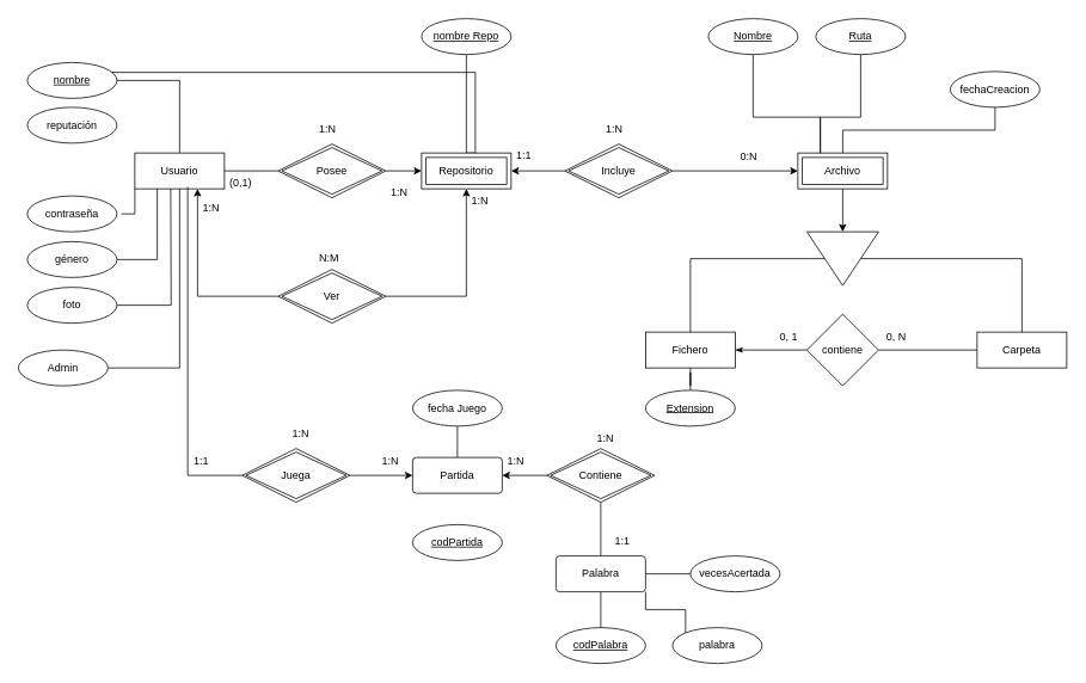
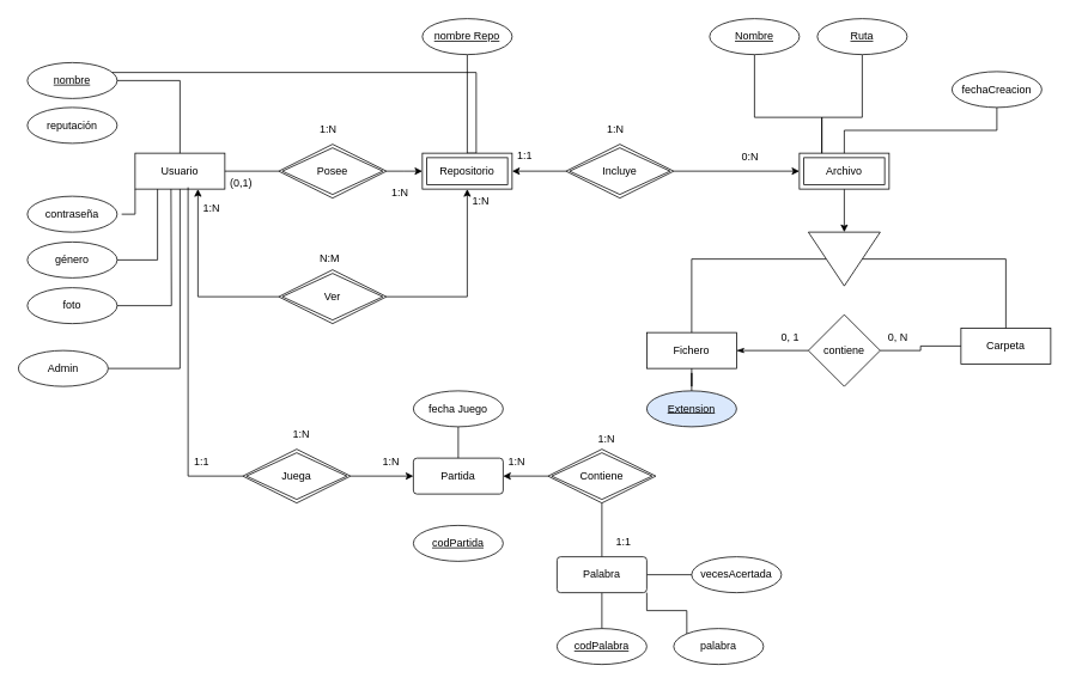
  <mxCell id="0" />
  <mxCell id="1" parent="0" />
  <mxCell id="2" style="edgeStyle=orthogonalEdgeStyle;rounded=0;orthogonalLoop=1;jettySize=auto;html=1;entryX=0;entryY=0.5;entryDx=0;entryDy=0;endArrow=none;endFill=0;startArrow=classic;startFill=1;" edge="1" parent="1" source="3" target="21"><mxGeometry relative="1" as="geometry"><Array as="points"><mxPoint x="220" y="330" /></Array></mxGeometry></mxCell>
  <mxCell id="3" value="Usuario" style="whiteSpace=wrap;html=1;align=center;" vertex="1" parent="1"><mxGeometry x="150" y="170" width="100" height="40" as="geometry" /></mxCell>
  <mxCell id="4" style="edgeStyle=orthogonalEdgeStyle;rounded=0;orthogonalLoop=1;jettySize=auto;html=1;endArrow=none;endFill=0;" edge="1" parent="1" source="6" target="3"><mxGeometry relative="1" as="geometry" /></mxCell>
  <mxCell id="5" style="edgeStyle=orthogonalEdgeStyle;rounded=0;orthogonalLoop=1;jettySize=auto;html=1;entryX=0.5;entryY=0;entryDx=0;entryDy=0;endArrow=none;endFill=0;" edge="1" parent="1" source="6" target="25"><mxGeometry relative="1" as="geometry"><Array as="points"><mxPoint x="530" y="80" /><mxPoint x="530" y="170" /></Array></mxGeometry></mxCell>
  <mxCell id="6" value="nombre" style="ellipse;whiteSpace=wrap;html=1;align=center;fontStyle=4;" vertex="1" parent="1"><mxGeometry x="30" y="69" width="100" height="40" as="geometry" /></mxCell>
  <mxCell id="7" value="reputación" style="ellipse;whiteSpace=wrap;html=1;align=center;" vertex="1" parent="1"><mxGeometry x="30" y="119" width="100" height="40" as="geometry" /></mxCell>
  <mxCell id="8" value="" style="edgeStyle=orthogonalEdgeStyle;rounded=0;orthogonalLoop=1;jettySize=auto;html=1;entryX=0;entryY=1;entryDx=0;entryDy=0;endArrow=none;endFill=0;" edge="1" parent="1" target="3"><mxGeometry relative="1" as="geometry"><mxPoint x="135" y="238" as="sourcePoint" /><mxPoint x="155" y="220" as="targetPoint" /></mxGeometry></mxCell>
  <mxCell id="9" value="contraseña" style="ellipse;whiteSpace=wrap;html=1;align=center;" vertex="1" parent="1"><mxGeometry x="30" y="218" width="100" height="40" as="geometry" /></mxCell>
  <mxCell id="10" style="edgeStyle=orthogonalEdgeStyle;rounded=0;orthogonalLoop=1;jettySize=auto;html=1;entryX=0.25;entryY=1;entryDx=0;entryDy=0;endArrow=none;endFill=0;" edge="1" parent="1" source="11" target="3"><mxGeometry relative="1" as="geometry"><mxPoint x="220" y="220" as="targetPoint" /></mxGeometry></mxCell>
  <mxCell id="11" value="género" style="ellipse;whiteSpace=wrap;html=1;align=center;" vertex="1" parent="1"><mxGeometry x="30" y="269" width="100" height="40" as="geometry" /></mxCell>
  <mxCell id="12" style="edgeStyle=orthogonalEdgeStyle;rounded=0;orthogonalLoop=1;jettySize=auto;html=1;endArrow=none;endFill=0;" edge="1" parent="1" source="13"><mxGeometry relative="1" as="geometry"><mxPoint x="190" y="210" as="targetPoint" /></mxGeometry></mxCell>
  <mxCell id="13" value="foto" style="ellipse;whiteSpace=wrap;html=1;align=center;" vertex="1" parent="1"><mxGeometry x="30" y="320" width="100" height="40" as="geometry" /></mxCell>
  <mxCell id="14" style="edgeStyle=orthogonalEdgeStyle;rounded=0;orthogonalLoop=1;jettySize=auto;html=1;entryX=1;entryY=0.5;entryDx=0;entryDy=0;startArrow=classic;startFill=1;endArrow=none;endFill=0;" edge="1" parent="1" target="21"><mxGeometry relative="1" as="geometry"><mxPoint x="520" y="210" as="sourcePoint" /><Array as="points"><mxPoint x="520" y="330" /></Array></mxGeometry></mxCell>
  <mxCell id="15" style="edgeStyle=orthogonalEdgeStyle;rounded=0;orthogonalLoop=1;jettySize=auto;html=1;entryX=0;entryY=0.5;entryDx=0;entryDy=0;" edge="1" parent="1" source="17"><mxGeometry relative="1" as="geometry"><mxPoint x="470" y="190" as="targetPoint" /></mxGeometry></mxCell>
  <mxCell id="16" style="edgeStyle=orthogonalEdgeStyle;rounded=0;orthogonalLoop=1;jettySize=auto;html=1;entryX=1;entryY=0.5;entryDx=0;entryDy=0;endArrow=none;endFill=0;" edge="1" parent="1" source="17" target="3"><mxGeometry relative="1" as="geometry" /></mxCell>
  <mxCell id="17" value="Posee" style="shape=rhombus;double=1;perimeter=rhombusPerimeter;whiteSpace=wrap;html=1;align=center;" vertex="1" parent="1"><mxGeometry x="310" y="160" width="120" height="60" as="geometry" /></mxCell>
  <mxCell id="18" value="1:N" style="text;strokeColor=none;fillColor=none;spacingLeft=4;spacingRight=4;overflow=hidden;rotatable=0;points=[[0,0.5],[1,0.5]];portConstraint=eastwest;fontSize=12;whiteSpace=wrap;html=1;" vertex="1" parent="1"><mxGeometry x="350" y="130" width="40" height="30" as="geometry" /></mxCell>
  <mxCell id="19" value="(0,1)" style="text;strokeColor=none;fillColor=none;spacingLeft=4;spacingRight=4;overflow=hidden;rotatable=0;points=[[0,0.5],[1,0.5]];portConstraint=eastwest;fontSize=12;whiteSpace=wrap;html=1;" vertex="1" parent="1"><mxGeometry x="250" y="190" width="40" height="30" as="geometry" /></mxCell>
  <mxCell id="20" value="1:N" style="text;strokeColor=none;fillColor=none;spacingLeft=4;spacingRight=4;overflow=hidden;rotatable=0;points=[[0,0.5],[1,0.5]];portConstraint=eastwest;fontSize=12;whiteSpace=wrap;html=1;" vertex="1" parent="1"><mxGeometry x="430" y="200" width="40" height="30" as="geometry" /></mxCell>
  <mxCell id="21" value="Ver" style="shape=rhombus;double=1;perimeter=rhombusPerimeter;whiteSpace=wrap;html=1;align=center;" vertex="1" parent="1"><mxGeometry x="310" y="300" width="120" height="60" as="geometry" /></mxCell>
  <mxCell id="22" value="1:N" style="text;strokeColor=none;fillColor=none;spacingLeft=4;spacingRight=4;overflow=hidden;rotatable=0;points=[[0,0.5],[1,0.5]];portConstraint=eastwest;fontSize=12;whiteSpace=wrap;html=1;" vertex="1" parent="1"><mxGeometry x="520" y="209" width="40" height="30" as="geometry" /></mxCell>
  <mxCell id="23" value="1:N" style="text;strokeColor=none;fillColor=none;spacingLeft=4;spacingRight=4;overflow=hidden;rotatable=0;points=[[0,0.5],[1,0.5]];portConstraint=eastwest;fontSize=12;whiteSpace=wrap;html=1;" vertex="1" parent="1"><mxGeometry x="220" y="218" width="40" height="30" as="geometry" /></mxCell>
  <mxCell id="24" value="N:M" style="text;strokeColor=none;fillColor=none;spacingLeft=4;spacingRight=4;overflow=hidden;rotatable=0;points=[[0,0.5],[1,0.5]];portConstraint=eastwest;fontSize=12;whiteSpace=wrap;html=1;" vertex="1" parent="1"><mxGeometry x="350" y="274" width="40" height="30" as="geometry" /></mxCell>
  <mxCell id="25" value="Repositorio" style="shape=ext;margin=3;double=1;whiteSpace=wrap;html=1;align=center;" vertex="1" parent="1"><mxGeometry x="470" y="170" width="100" height="40" as="geometry" /></mxCell>
  <mxCell id="26" style="edgeStyle=orthogonalEdgeStyle;rounded=0;orthogonalLoop=1;jettySize=auto;html=1;entryX=0.5;entryY=0;entryDx=0;entryDy=0;endArrow=none;endFill=0;" edge="1" parent="1" source="27" target="25"><mxGeometry relative="1" as="geometry" /></mxCell>
  <mxCell id="27" value="nombre Repo" style="ellipse;whiteSpace=wrap;html=1;align=center;fontStyle=4;" vertex="1" parent="1"><mxGeometry x="470" y="20" width="100" height="40" as="geometry" /></mxCell>
  <mxCell id="28" style="edgeStyle=orthogonalEdgeStyle;rounded=0;orthogonalLoop=1;jettySize=auto;html=1;entryX=0.5;entryY=1;entryDx=0;entryDy=0;endArrow=none;endFill=0;" edge="1" parent="1" source="29" target="3"><mxGeometry relative="1" as="geometry" /></mxCell>
  <mxCell id="29" value="Admin" style="ellipse;whiteSpace=wrap;html=1;align=center;" vertex="1" parent="1"><mxGeometry x="20" y="390" width="100" height="40" as="geometry" /></mxCell>
  <mxCell id="30" style="edgeStyle=orthogonalEdgeStyle;rounded=0;orthogonalLoop=1;jettySize=auto;html=1;endArrow=classic;endFill=1;exitX=1;exitY=0.5;exitDx=0;exitDy=0;entryX=0;entryY=0.5;entryDx=0;entryDy=0;" edge="1" parent="1" source="35" target="70"><mxGeometry relative="1" as="geometry"><Array as="points" /><mxPoint x="850.165" y="289.248" as="sourcePoint" /><mxPoint x="880" y="190" as="targetPoint" /></mxGeometry></mxCell>
  <mxCell id="31" value="" style="edgeStyle=orthogonalEdgeStyle;rounded=0;orthogonalLoop=1;jettySize=auto;html=1;endArrow=none;endFill=0;startArrow=classicThin;startFill=1;entryX=0;entryY=0.5;entryDx=0;entryDy=0;" edge="1" parent="1" source="32" target="58"><mxGeometry relative="1" as="geometry" /></mxCell>
  <mxCell id="32" value="Fichero" style="whiteSpace=wrap;html=1;align=center;" vertex="1" parent="1"><mxGeometry x="720" y="370" width="100" height="40" as="geometry" /></mxCell>
- <mxCell id="33" value="Carpeta" style="whiteSpace=wrap;html=1;align=center;" vertex="1" parent="1"><mxGeometry x="1090" y="370" width="100" height="40" as="geometry" /></mxCell>
+ <mxCell id="33" value="Carpeta" style="whiteSpace=wrap;html=1;align=center;" vertex="1" parent="1"><mxGeometry x="1070" y="365" width="100" height="40" as="geometry" /></mxCell>
  <mxCell id="34" style="edgeStyle=orthogonalEdgeStyle;rounded=0;orthogonalLoop=1;jettySize=auto;html=1;entryX=1;entryY=0.5;entryDx=0;entryDy=0;" edge="1" parent="1" source="35" target="25"><mxGeometry relative="1" as="geometry" /></mxCell>
  <mxCell id="35" value="Incluye" style="shape=rhombus;double=1;perimeter=rhombusPerimeter;whiteSpace=wrap;html=1;align=center;" vertex="1" parent="1"><mxGeometry x="630" y="160" width="120" height="60" as="geometry" /></mxCell>
  <mxCell id="36" value="0:N" style="text;strokeColor=none;fillColor=none;spacingLeft=4;spacingRight=4;overflow=hidden;rotatable=0;points=[[0,0.5],[1,0.5]];portConstraint=eastwest;fontSize=12;whiteSpace=wrap;html=1;" vertex="1" parent="1"><mxGeometry x="820" y="160" width="40" height="30" as="geometry" /></mxCell>
  <mxCell id="37" value="1:1" style="text;strokeColor=none;fillColor=none;spacingLeft=4;spacingRight=4;overflow=hidden;rotatable=0;points=[[0,0.5],[1,0.5]];portConstraint=eastwest;fontSize=12;whiteSpace=wrap;html=1;" vertex="1" parent="1"><mxGeometry x="570" y="159" width="40" height="30" as="geometry" /></mxCell>
  <mxCell id="38" value="1:N" style="text;strokeColor=none;fillColor=none;spacingLeft=4;spacingRight=4;overflow=hidden;rotatable=0;points=[[0,0.5],[1,0.5]];portConstraint=eastwest;fontSize=12;whiteSpace=wrap;html=1;" vertex="1" parent="1"><mxGeometry x="670" y="130" width="40" height="30" as="geometry" /></mxCell>
  <mxCell id="39" style="edgeStyle=orthogonalEdgeStyle;rounded=0;orthogonalLoop=1;jettySize=auto;html=1;exitX=0.5;exitY=0;exitDx=0;exitDy=0;entryX=0.5;entryY=1;entryDx=0;entryDy=0;endArrow=none;endFill=0;" edge="1" parent="1" source="40" target="69"><mxGeometry relative="1" as="geometry" /></mxCell>
  <mxCell id="40" value="Partida" style="rounded=1;arcSize=10;whiteSpace=wrap;html=1;align=center;" vertex="1" parent="1"><mxGeometry x="460" y="510" width="100" height="40" as="geometry" /></mxCell>
  <mxCell id="41" style="edgeStyle=orthogonalEdgeStyle;rounded=0;orthogonalLoop=1;jettySize=auto;html=1;entryX=0;entryY=0.5;entryDx=0;entryDy=0;endArrow=classic;endFill=1;" edge="1" parent="1" source="42" target="40"><mxGeometry relative="1" as="geometry" /></mxCell>
  <mxCell id="42" value="Juega" style="shape=rhombus;double=1;perimeter=rhombusPerimeter;whiteSpace=wrap;html=1;align=center;" vertex="1" parent="1"><mxGeometry x="270" y="500" width="120" height="60" as="geometry" /></mxCell>
  <mxCell id="43" style="edgeStyle=orthogonalEdgeStyle;rounded=0;orthogonalLoop=1;jettySize=auto;html=1;entryX=0.59;entryY=0.95;entryDx=0;entryDy=0;entryPerimeter=0;endArrow=none;endFill=0;" edge="1" parent="1" source="42" target="3"><mxGeometry relative="1" as="geometry" /></mxCell>
  <mxCell id="44" value="1:N" style="text;strokeColor=none;fillColor=none;spacingLeft=4;spacingRight=4;overflow=hidden;rotatable=0;points=[[0,0.5],[1,0.5]];portConstraint=eastwest;fontSize=12;whiteSpace=wrap;html=1;" vertex="1" parent="1"><mxGeometry x="420" y="500" width="40" height="30" as="geometry" /></mxCell>
  <mxCell id="45" value="1:1" style="text;strokeColor=none;fillColor=none;spacingLeft=4;spacingRight=4;overflow=hidden;rotatable=0;points=[[0,0.5],[1,0.5]];portConstraint=eastwest;fontSize=12;whiteSpace=wrap;html=1;" vertex="1" parent="1"><mxGeometry x="210" y="500" width="40" height="30" as="geometry" /></mxCell>
  <mxCell id="46" value="1:N" style="text;strokeColor=none;fillColor=none;spacingLeft=4;spacingRight=4;overflow=hidden;rotatable=0;points=[[0,0.5],[1,0.5]];portConstraint=eastwest;fontSize=12;whiteSpace=wrap;html=1;" vertex="1" parent="1"><mxGeometry x="320" y="470" width="40" height="30" as="geometry" /></mxCell>
  <mxCell id="47" style="edgeStyle=orthogonalEdgeStyle;rounded=0;orthogonalLoop=1;jettySize=auto;html=1;entryX=1;entryY=0.5;entryDx=0;entryDy=0;" edge="1" parent="1" source="49" target="40"><mxGeometry relative="1" as="geometry" /></mxCell>
  <mxCell id="48" style="edgeStyle=orthogonalEdgeStyle;rounded=0;orthogonalLoop=1;jettySize=auto;html=1;entryX=0.5;entryY=0;entryDx=0;entryDy=0;endArrow=none;endFill=0;" edge="1" parent="1" source="49" target="53"><mxGeometry relative="1" as="geometry" /></mxCell>
  <mxCell id="49" value="Contiene" style="shape=rhombus;double=1;perimeter=rhombusPerimeter;whiteSpace=wrap;html=1;align=center;" vertex="1" parent="1"><mxGeometry x="610" y="500" width="120" height="60" as="geometry" /></mxCell>
  <mxCell id="50" style="edgeStyle=orthogonalEdgeStyle;rounded=0;orthogonalLoop=1;jettySize=auto;html=1;entryX=0.5;entryY=0;entryDx=0;entryDy=0;endArrow=none;endFill=0;" edge="1" parent="1" source="53" target="66"><mxGeometry relative="1" as="geometry" /></mxCell>
  <mxCell id="51" style="edgeStyle=orthogonalEdgeStyle;rounded=0;orthogonalLoop=1;jettySize=auto;html=1;entryX=0;entryY=0.5;entryDx=0;entryDy=0;endArrow=none;endFill=0;" edge="1" parent="1" source="53" target="67"><mxGeometry relative="1" as="geometry" /></mxCell>
  <mxCell id="52" style="edgeStyle=orthogonalEdgeStyle;rounded=0;orthogonalLoop=1;jettySize=auto;html=1;exitX=1;exitY=1;exitDx=0;exitDy=0;entryX=0;entryY=0;entryDx=0;entryDy=0;endArrow=none;endFill=0;" edge="1" parent="1" source="53" target="68"><mxGeometry relative="1" as="geometry" /></mxCell>
  <mxCell id="53" value="Palabra" style="rounded=1;arcSize=10;whiteSpace=wrap;html=1;align=center;" vertex="1" parent="1"><mxGeometry x="620" y="620" width="100" height="40" as="geometry" /></mxCell>
  <mxCell id="54" value="1:1" style="text;strokeColor=none;fillColor=none;spacingLeft=4;spacingRight=4;overflow=hidden;rotatable=0;points=[[0,0.5],[1,0.5]];portConstraint=eastwest;fontSize=12;whiteSpace=wrap;html=1;" vertex="1" parent="1"><mxGeometry x="680" y="590" width="40" height="30" as="geometry" /></mxCell>
  <mxCell id="55" value="1:N" style="text;strokeColor=none;fillColor=none;spacingLeft=4;spacingRight=4;overflow=hidden;rotatable=0;points=[[0,0.5],[1,0.5]];portConstraint=eastwest;fontSize=12;whiteSpace=wrap;html=1;" vertex="1" parent="1"><mxGeometry x="560" y="500" width="40" height="30" as="geometry" /></mxCell>
  <mxCell id="56" value="1:N" style="text;strokeColor=none;fillColor=none;spacingLeft=4;spacingRight=4;overflow=hidden;rotatable=0;points=[[0,0.5],[1,0.5]];portConstraint=eastwest;fontSize=12;whiteSpace=wrap;html=1;" vertex="1" parent="1"><mxGeometry x="660" y="475" width="40" height="30" as="geometry" /></mxCell>
  <mxCell id="57" value="" style="edgeStyle=orthogonalEdgeStyle;rounded=0;orthogonalLoop=1;jettySize=auto;html=1;endArrow=none;endFill=0;" edge="1" parent="1" source="58" target="33"><mxGeometry relative="1" as="geometry" /></mxCell>
  <mxCell id="58" value="contiene" style="rhombus;whiteSpace=wrap;html=1;" vertex="1" parent="1"><mxGeometry x="900" y="350" width="80" height="80" as="geometry" /></mxCell>
  <mxCell id="59" value="0, N" style="text;html=1;strokeColor=none;fillColor=none;align=center;verticalAlign=middle;whiteSpace=wrap;rounded=0;" vertex="1" parent="1"><mxGeometry x="970" y="360" width="60" height="30" as="geometry" /></mxCell>
  <mxCell id="60" value="0, 1" style="text;html=1;strokeColor=none;fillColor=none;align=center;verticalAlign=middle;whiteSpace=wrap;rounded=0;" vertex="1" parent="1"><mxGeometry x="850" y="360" width="60" height="30" as="geometry" /></mxCell>
  <mxCell id="61" style="edgeStyle=orthogonalEdgeStyle;rounded=0;orthogonalLoop=1;jettySize=auto;html=1;entryX=0;entryY=0.5;entryDx=0;entryDy=0;exitX=0.5;exitY=1;exitDx=0;exitDy=0;" edge="1" parent="1" source="70" target="64"><mxGeometry relative="1" as="geometry"><mxPoint x="940" y="220" as="sourcePoint" /></mxGeometry></mxCell>
  <mxCell id="62" style="edgeStyle=orthogonalEdgeStyle;rounded=0;orthogonalLoop=1;jettySize=auto;html=1;entryX=0.5;entryY=0;entryDx=0;entryDy=0;endArrow=none;endFill=0;" edge="1" parent="1" source="64" target="32"><mxGeometry relative="1" as="geometry" /></mxCell>
  <mxCell id="63" style="edgeStyle=orthogonalEdgeStyle;rounded=0;orthogonalLoop=1;jettySize=auto;html=1;entryX=0.5;entryY=0;entryDx=0;entryDy=0;endArrow=none;endFill=0;" edge="1" parent="1" source="64" target="33"><mxGeometry relative="1" as="geometry" /></mxCell>
  <mxCell id="64" value="" style="triangle;whiteSpace=wrap;html=1;rotation=90;" vertex="1" parent="1"><mxGeometry x="910" y="248" width="60" height="80" as="geometry" /></mxCell>
  <mxCell id="65" value="codPartida" style="ellipse;whiteSpace=wrap;html=1;align=center;fontStyle=4;" vertex="1" parent="1"><mxGeometry x="460" y="585" width="100" height="40" as="geometry" /></mxCell>
  <mxCell id="66" value="codPalabra" style="ellipse;whiteSpace=wrap;html=1;align=center;fontStyle=4;" vertex="1" parent="1"><mxGeometry x="620" y="700" width="100" height="40" as="geometry" /></mxCell>
  <mxCell id="67" value="vecesAcertada" style="ellipse;whiteSpace=wrap;html=1;align=center;" vertex="1" parent="1"><mxGeometry x="770" y="620" width="100" height="40" as="geometry" /></mxCell>
  <mxCell id="68" value="palabra" style="ellipse;whiteSpace=wrap;html=1;align=center;" vertex="1" parent="1"><mxGeometry x="750" y="700" width="100" height="40" as="geometry" /></mxCell>
  <mxCell id="69" value="fecha Juego" style="ellipse;whiteSpace=wrap;html=1;align=center;" vertex="1" parent="1"><mxGeometry x="460" y="435" width="100" height="40" as="geometry" /></mxCell>
  <mxCell id="70" value="Archivo" style="shape=ext;margin=3;double=1;whiteSpace=wrap;html=1;align=center;" vertex="1" parent="1"><mxGeometry x="890" y="170" width="100" height="40" as="geometry" /></mxCell>
  <mxCell id="71" style="edgeStyle=orthogonalEdgeStyle;rounded=0;orthogonalLoop=1;jettySize=auto;html=1;entryX=0.5;entryY=0;entryDx=0;entryDy=0;endArrow=none;endFill=0;exitX=0.5;exitY=1;exitDx=0;exitDy=0;" edge="1" parent="1" source="72" target="70"><mxGeometry relative="1" as="geometry" /></mxCell>
  <mxCell id="72" value="fechaCreacion" style="ellipse;whiteSpace=wrap;html=1;align=center;" vertex="1" parent="1"><mxGeometry x="1060" y="79" width="100" height="40" as="geometry" /></mxCell>
  <mxCell id="73" style="edgeStyle=orthogonalEdgeStyle;rounded=0;orthogonalLoop=1;jettySize=auto;html=1;entryX=0.25;entryY=0;entryDx=0;entryDy=0;endArrow=none;endFill=0;" edge="1" parent="1" source="74" target="70"><mxGeometry relative="1" as="geometry"><Array as="points"><mxPoint x="960" y="130" /><mxPoint x="915" y="130" /></Array></mxGeometry></mxCell>
  <mxCell id="74" value="Ruta" style="ellipse;whiteSpace=wrap;html=1;align=center;fontStyle=4;" vertex="1" parent="1"><mxGeometry x="910" y="20" width="100" height="40" as="geometry" /></mxCell>
  <mxCell id="75" value="" style="edgeStyle=orthogonalEdgeStyle;rounded=0;orthogonalLoop=1;jettySize=auto;html=1;entryX=0.25;entryY=0;entryDx=0;entryDy=0;endArrow=none;endFill=0;" edge="1" parent="1" source="76" target="70"><mxGeometry relative="1" as="geometry"><Array as="points"><mxPoint x="840" y="130" /><mxPoint x="915" y="130" /></Array></mxGeometry></mxCell>
  <mxCell id="76" value="Nombre" style="ellipse;whiteSpace=wrap;html=1;align=center;fontStyle=4;" vertex="1" parent="1"><mxGeometry x="790" y="20" width="100" height="40" as="geometry" /></mxCell>
  <mxCell id="77" style="edgeStyle=orthogonalEdgeStyle;rounded=0;orthogonalLoop=1;jettySize=auto;html=1;entryX=0.5;entryY=1;entryDx=0;entryDy=0;endArrow=none;endFill=0;" edge="1" parent="1" source="78" target="32"><mxGeometry relative="1" as="geometry" /></mxCell>
- <mxCell id="78" value="Extension" style="ellipse;whiteSpace=wrap;html=1;align=center;fontStyle=4" vertex="1" parent="1"><mxGeometry x="720" y="435" width="100" height="40" as="geometry" /></mxCell>
+ <mxCell id="78" value="Extension" style="ellipse;whiteSpace=wrap;html=1;align=center;fontStyle=4;fillColor=#dae8fc;" vertex="1" parent="1"><mxGeometry x="720" y="435" width="100" height="40" as="geometry" /></mxCell>
